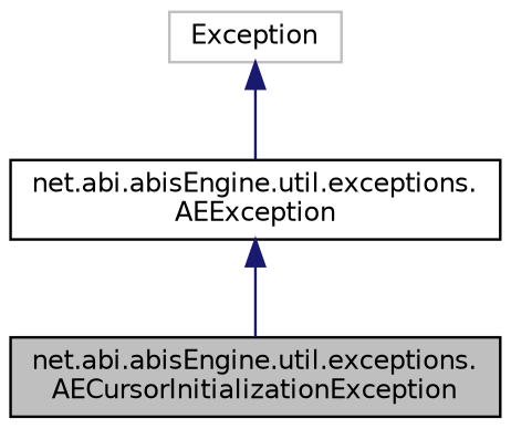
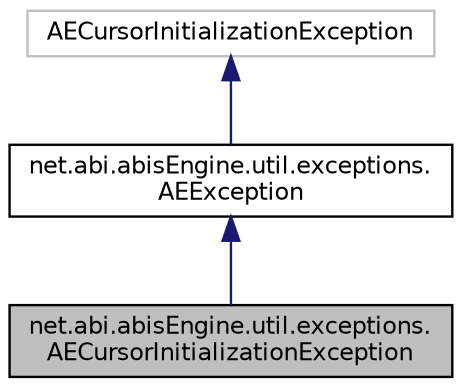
  digraph {
    node [color=black fillcolor=white fontname=Helvetica fontsize=10 shape=record style=filled]
    edge [color=midnightblue dir=back fontname=Helvetica fontsize=10 labelfontname=Helvetica labelfontsize=10 style=solid]
    n1 [fillcolor=grey75 fontcolor=black height=0.2 label="net.abi.abisEngine.util.exceptions.\lAECursorInitializationException" width=0.4]
    n2 [height=0.2 label="net.abi.abisEngine.util.exceptions.\lAEException" width=0.4]
-   n3 [color=grey75 height=0.2 label=Exception width=0.4]
+   n3 [color=grey75 height=0.2 label=AECursorInitializationException width=0.4]
    n2 -> n1
    n3 -> n2
  }
